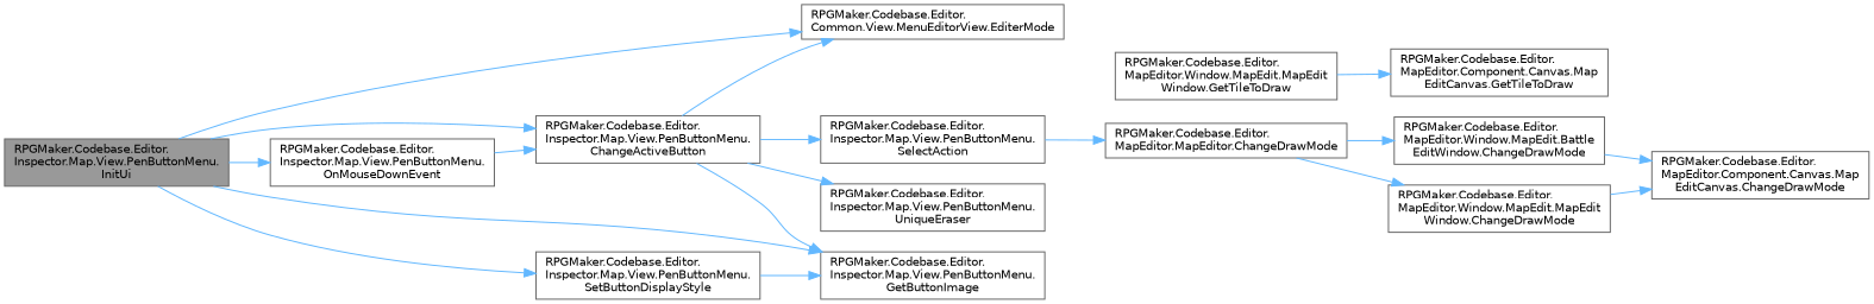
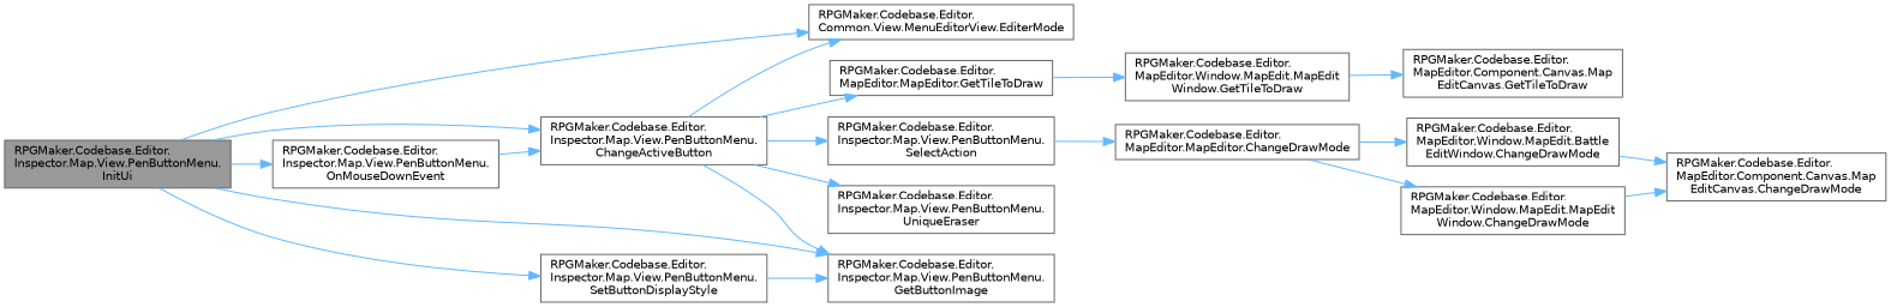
  digraph {
    rankdir=LR
    node [color=grey40 fillcolor=white fontname=Helvetica fontsize=10 shape=box style=filled]
    edge [color=steelblue1 fontname=Helvetica fontsize=10 labelfontname=Helvetica labelfontsize=10 style=solid]
    n1 [color=gray40 fillcolor=grey60 fontcolor=black height=0.2 label="RPGMaker.Codebase.Editor.\lInspector.Map.View.PenButtonMenu.\lInitUi" width=0.4]
    n2 [height=0.2 label="RPGMaker.Codebase.Editor.\lInspector.Map.View.PenButtonMenu.\lChangeActiveButton" width=0.4]
    n3 [height=0.2 label="RPGMaker.Codebase.Editor.\lCommon.View.MenuEditorView.EditerMode" width=0.4]
    n4 [height=0.2 label="RPGMaker.Codebase.Editor.\lInspector.Map.View.PenButtonMenu.\lGetButtonImage" width=0.4]
    n5 [height=0.2 label="RPGMaker.Codebase.Editor.\lInspector.Map.View.PenButtonMenu.\lOnMouseDownEvent" width=0.4]
    n6 [height=0.2 label="RPGMaker.Codebase.Editor.\lInspector.Map.View.PenButtonMenu.\lSetButtonDisplayStyle" width=0.4]
+   n7 [height=0.2 label="RPGMaker.Codebase.Editor.\lMapEditor.MapEditor.GetTileToDraw" width=0.4]
    n8 [height=0.2 label="RPGMaker.Codebase.Editor.\lInspector.Map.View.PenButtonMenu.\lSelectAction" width=0.4]
    n9 [height=0.2 label="RPGMaker.Codebase.Editor.\lInspector.Map.View.PenButtonMenu.\lUniqueEraser" width=0.4]
    n10 [height=0.2 label="RPGMaker.Codebase.Editor.\lMapEditor.Window.MapEdit.MapEdit\lWindow.GetTileToDraw" width=0.4]
    n11 [height=0.2 label="RPGMaker.Codebase.Editor.\lMapEditor.Component.Canvas.Map\lEditCanvas.GetTileToDraw" width=0.4]
    n12 [height=0.2 label="RPGMaker.Codebase.Editor.\lMapEditor.MapEditor.ChangeDrawMode" width=0.4]
    n13 [height=0.2 label="RPGMaker.Codebase.Editor.\lMapEditor.Window.MapEdit.Battle\lEditWindow.ChangeDrawMode" width=0.4]
    n14 [height=0.2 label="RPGMaker.Codebase.Editor.\lMapEditor.Window.MapEdit.MapEdit\lWindow.ChangeDrawMode" width=0.4]
    n15 [height=0.2 label="RPGMaker.Codebase.Editor.\lMapEditor.Component.Canvas.Map\lEditCanvas.ChangeDrawMode" width=0.4]
    n1 -> n2
    n1 -> n3
    n1 -> n4
    n1 -> n5
    n1 -> n6
    n2 -> n3
    n2 -> n4
+   n2 -> n7
    n2 -> n8
    n2 -> n9
    n5 -> n2
    n6 -> n4
+   n7 -> n10
    n8 -> n12
    n10 -> n11
    n12 -> n13
    n12 -> n14
    n13 -> n15
    n14 -> n15
  }
